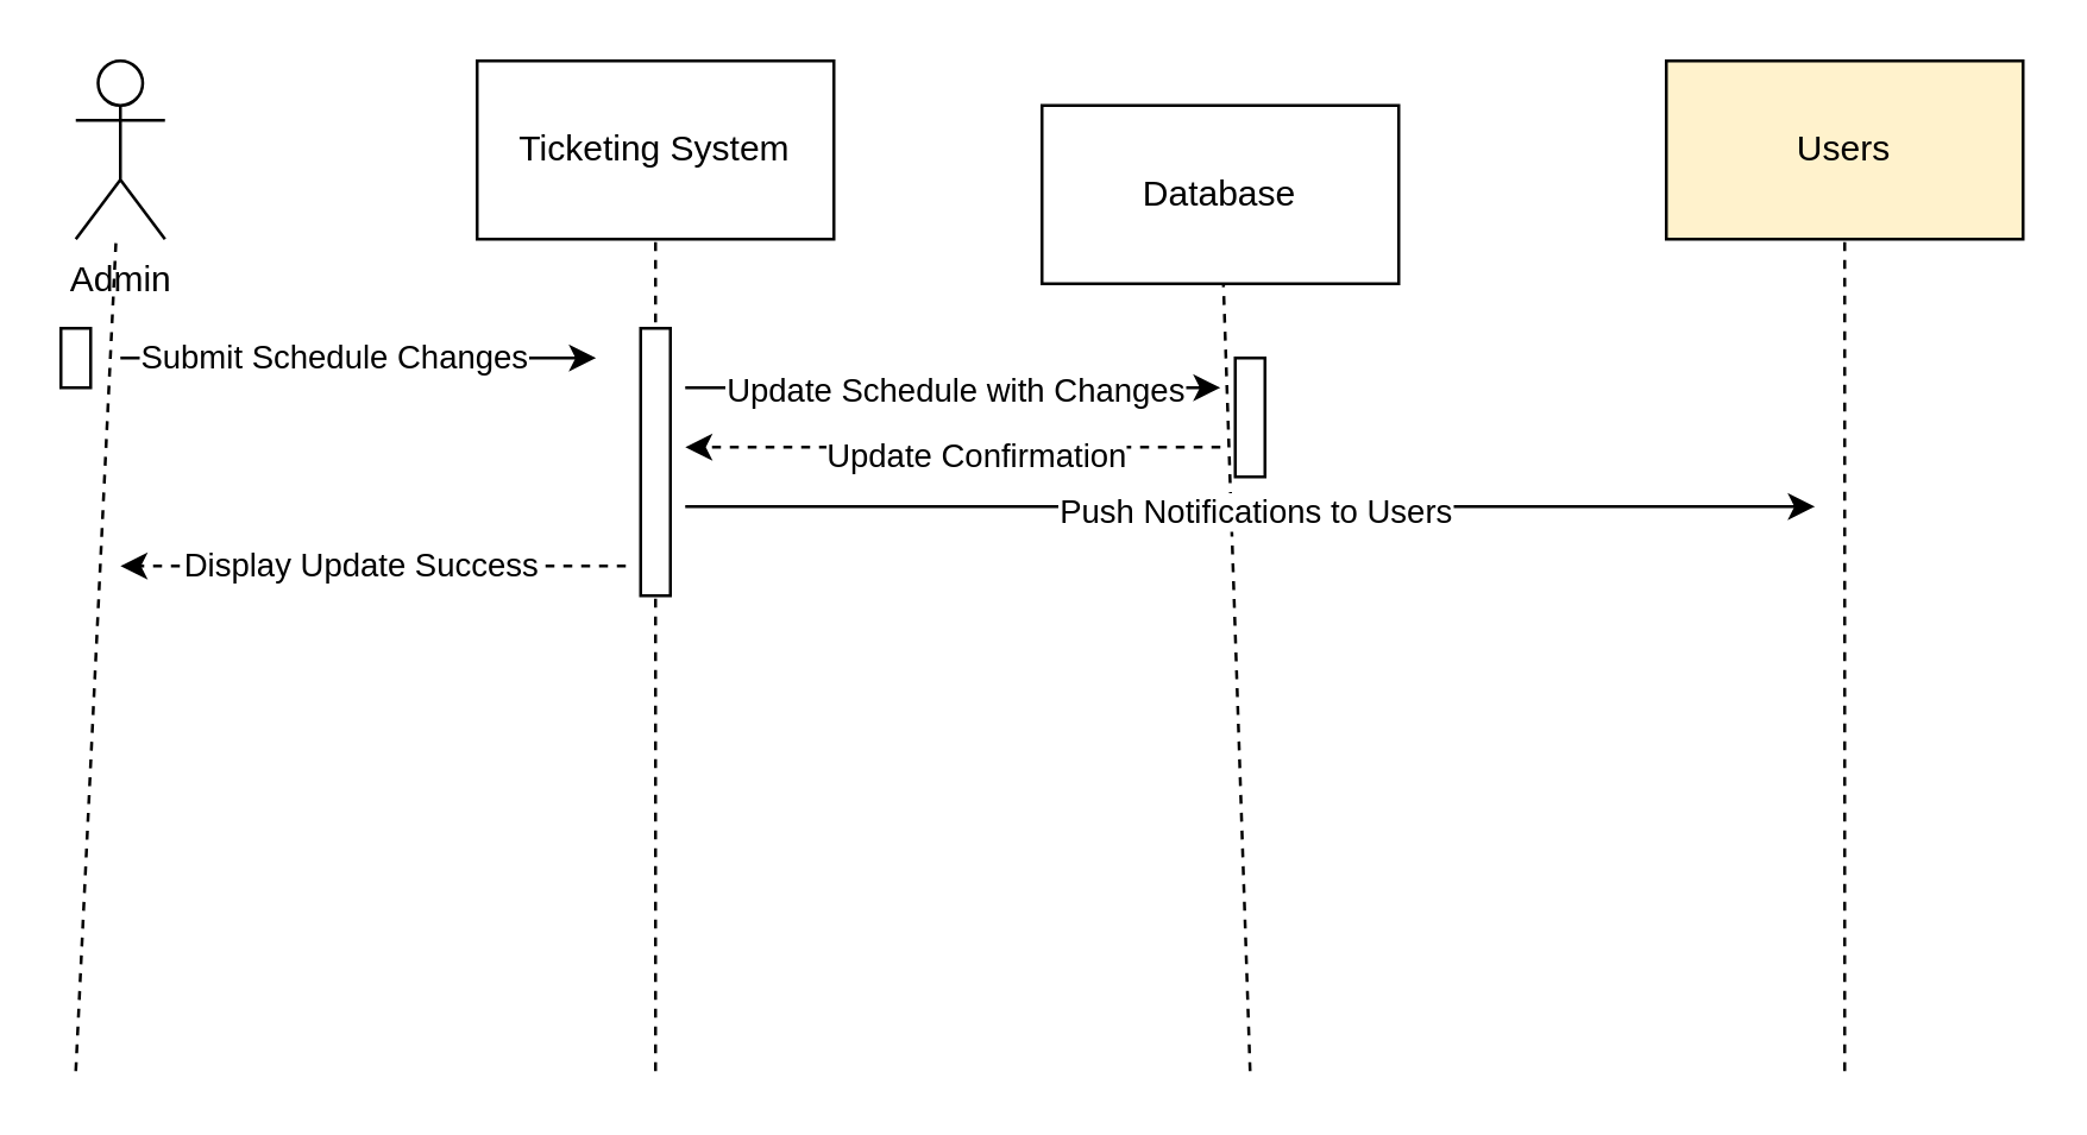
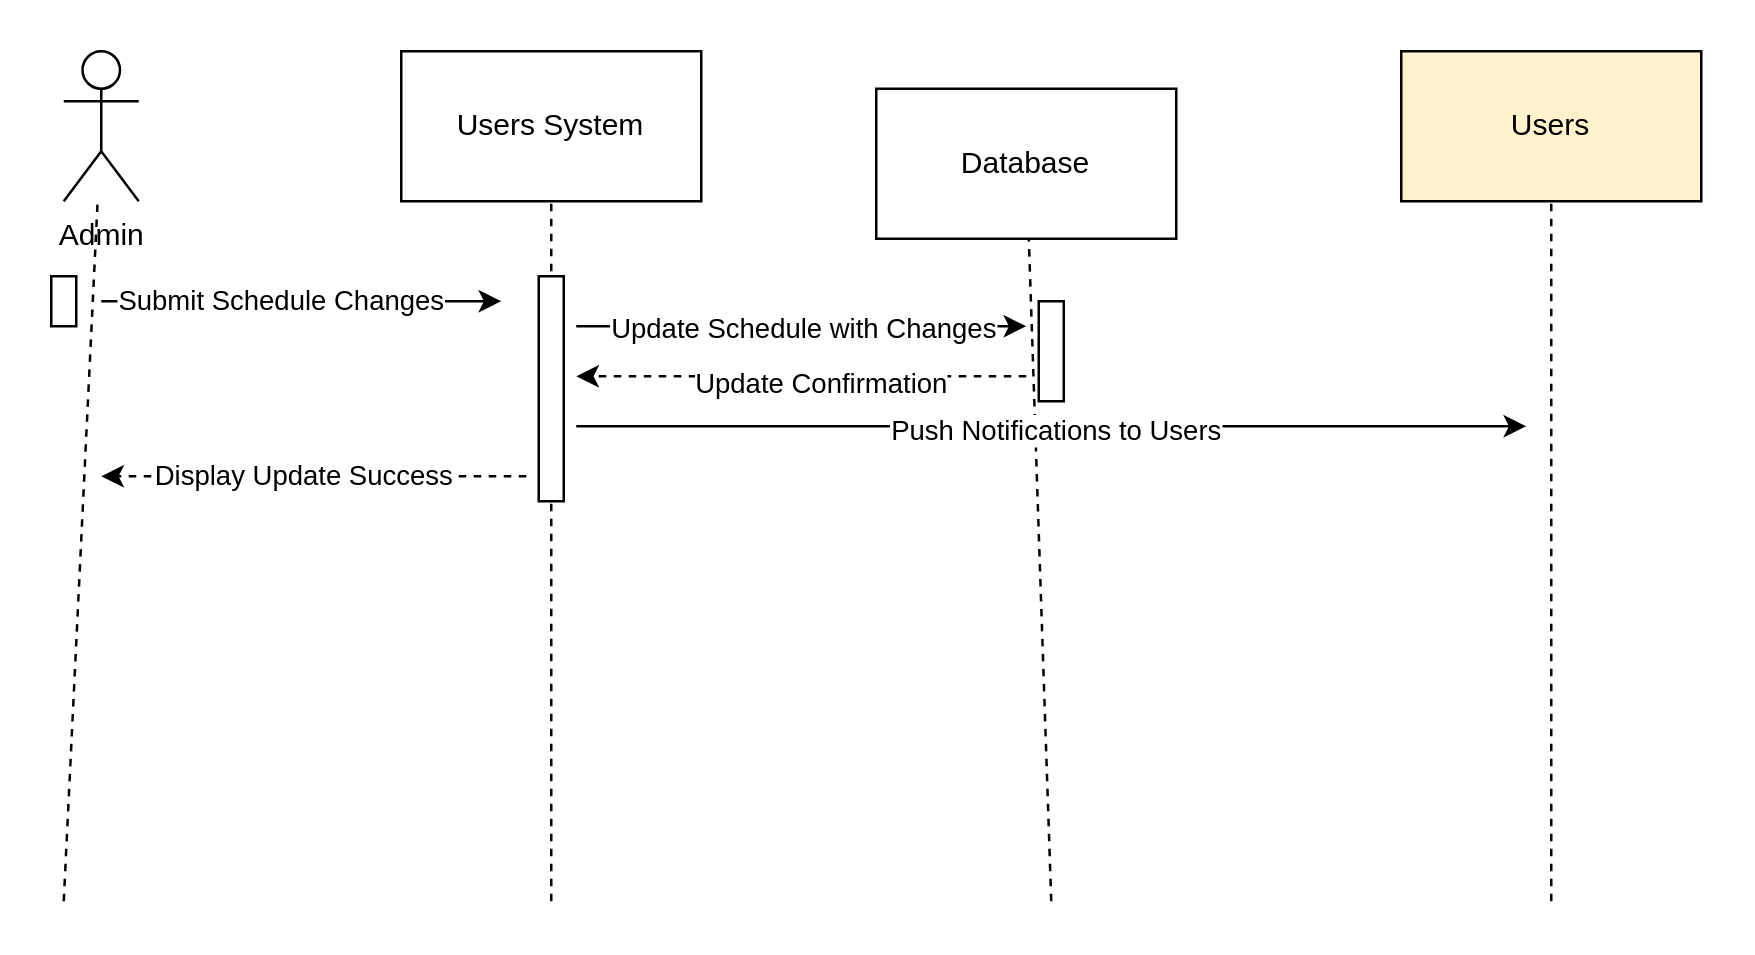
  <mxCell id="0" />
  <mxCell id="1" parent="0" />
  <mxCell id="2" value="Admin" style="shape=umlActor;verticalLabelPosition=bottom;verticalAlign=top;html=1;outlineConnect=0;" parent="1" vertex="1"><mxGeometry x="25" y="20" width="30" height="60" as="geometry" /></mxCell>
- <mxCell id="3" value="Ticketing System" style="rounded=0;whiteSpace=wrap;html=1;" parent="1" vertex="1"><mxGeometry x="160" y="20" width="120" height="60" as="geometry" /></mxCell>
+ <mxCell id="3" value="Users System" style="rounded=0;whiteSpace=wrap;html=1;" parent="1" vertex="1"><mxGeometry x="160" y="20" width="120" height="60" as="geometry" /></mxCell>
  <mxCell id="4" value="Database" style="rounded=0;whiteSpace=wrap;html=1;" parent="1" vertex="1"><mxGeometry x="350" y="35" width="120" height="60" as="geometry" /></mxCell>
  <mxCell id="5" value="Users" style="rounded=0;whiteSpace=wrap;html=1;fillColor=#fff2cc;" parent="1" vertex="1"><mxGeometry x="560" y="20" width="120" height="60" as="geometry" /></mxCell>
  <mxCell id="6" value="" style="endArrow=none;dashed=1;html=1;rounded=0;" parent="1" target="5" edge="1"><mxGeometry width="50" height="50" relative="1" as="geometry"><mxPoint x="620" y="360" as="sourcePoint" /><mxPoint x="410" y="150" as="targetPoint" /></mxGeometry></mxCell>
  <mxCell id="7" value="" style="endArrow=none;dashed=1;html=1;rounded=0;" parent="1" target="4" edge="1"><mxGeometry width="50" height="50" relative="1" as="geometry"><mxPoint x="420" y="360" as="sourcePoint" /><mxPoint x="410" y="150" as="targetPoint" /></mxGeometry></mxCell>
  <mxCell id="8" value="" style="endArrow=none;dashed=1;html=1;rounded=0;" parent="1" target="3" edge="1"><mxGeometry width="50" height="50" relative="1" as="geometry"><mxPoint x="220" y="360" as="sourcePoint" /><mxPoint x="410" y="150" as="targetPoint" /></mxGeometry></mxCell>
  <mxCell id="9" value="" style="endArrow=none;dashed=1;html=1;rounded=0;" parent="1" target="2" edge="1"><mxGeometry width="50" height="50" relative="1" as="geometry"><mxPoint x="25" y="360" as="sourcePoint" /><mxPoint x="410" y="150" as="targetPoint" /></mxGeometry></mxCell>
  <mxCell id="10" value="" style="endArrow=classic;html=1;rounded=0;" parent="1" edge="1"><mxGeometry width="50" height="50" relative="1" as="geometry"><mxPoint x="40" y="120" as="sourcePoint" /><mxPoint x="200" y="120" as="targetPoint" /></mxGeometry></mxCell>
  <mxCell id="11" value="Submit Schedule Changes" style="edgeLabel;html=1;align=center;verticalAlign=middle;resizable=0;points=[];" parent="10" vertex="1" connectable="0"><mxGeometry x="0.007" y="1" relative="1" as="geometry"><mxPoint x="-10" as="offset" /></mxGeometry></mxCell>
  <mxCell id="12" value="" style="endArrow=classic;html=1;rounded=0;" parent="1" edge="1"><mxGeometry width="50" height="50" relative="1" as="geometry"><mxPoint x="230" y="130" as="sourcePoint" /><mxPoint x="410" y="130" as="targetPoint" /></mxGeometry></mxCell>
  <mxCell id="13" value="Update Schedule with Changes" style="edgeLabel;html=1;align=center;verticalAlign=middle;resizable=0;points=[];" parent="12" vertex="1" connectable="0"><mxGeometry relative="1" as="geometry"><mxPoint as="offset" /></mxGeometry></mxCell>
  <mxCell id="14" value="" style="endArrow=classic;html=1;rounded=0;dashed=1;" parent="1" edge="1"><mxGeometry width="50" height="50" relative="1" as="geometry"><mxPoint x="410" y="150" as="sourcePoint" /><mxPoint x="230" y="150" as="targetPoint" /></mxGeometry></mxCell>
  <mxCell id="15" value="Update Confirmation" style="edgeLabel;html=1;align=center;verticalAlign=middle;resizable=0;points=[];" parent="14" vertex="1" connectable="0"><mxGeometry x="-0.078" y="2" relative="1" as="geometry"><mxPoint as="offset" /></mxGeometry></mxCell>
  <mxCell id="16" value="" style="endArrow=classic;html=1;rounded=0;" parent="1" edge="1"><mxGeometry width="50" height="50" relative="1" as="geometry"><mxPoint x="230" y="170" as="sourcePoint" /><mxPoint x="610" y="170" as="targetPoint" /></mxGeometry></mxCell>
  <mxCell id="17" value="Push Notifications to Users" style="edgeLabel;html=1;align=center;verticalAlign=middle;resizable=0;points=[];" parent="16" vertex="1" connectable="0"><mxGeometry x="0.006" y="-1" relative="1" as="geometry"><mxPoint as="offset" /></mxGeometry></mxCell>
  <mxCell id="18" value="" style="endArrow=classic;html=1;rounded=0;dashed=1;" parent="1" edge="1"><mxGeometry width="50" height="50" relative="1" as="geometry"><mxPoint x="210" y="190" as="sourcePoint" /><mxPoint x="40" y="190" as="targetPoint" /></mxGeometry></mxCell>
  <mxCell id="19" value="Display Update Success" style="edgeLabel;html=1;align=center;verticalAlign=middle;resizable=0;points=[];" parent="18" vertex="1" connectable="0"><mxGeometry x="0.054" y="-1" relative="1" as="geometry"><mxPoint as="offset" /></mxGeometry></mxCell>
  <mxCell id="20" value="" style="rounded=0;whiteSpace=wrap;html=1;" parent="1" vertex="1"><mxGeometry x="215" y="110" width="10" height="90" as="geometry" /></mxCell>
  <mxCell id="21" value="" style="rounded=0;whiteSpace=wrap;html=1;" parent="1" vertex="1"><mxGeometry x="415" y="120" width="10" height="40" as="geometry" /></mxCell>
  <mxCell id="22" value="" style="rounded=0;whiteSpace=wrap;html=1;" parent="1" vertex="1"><mxGeometry x="20" y="110" width="10" height="20" as="geometry" /></mxCell>
